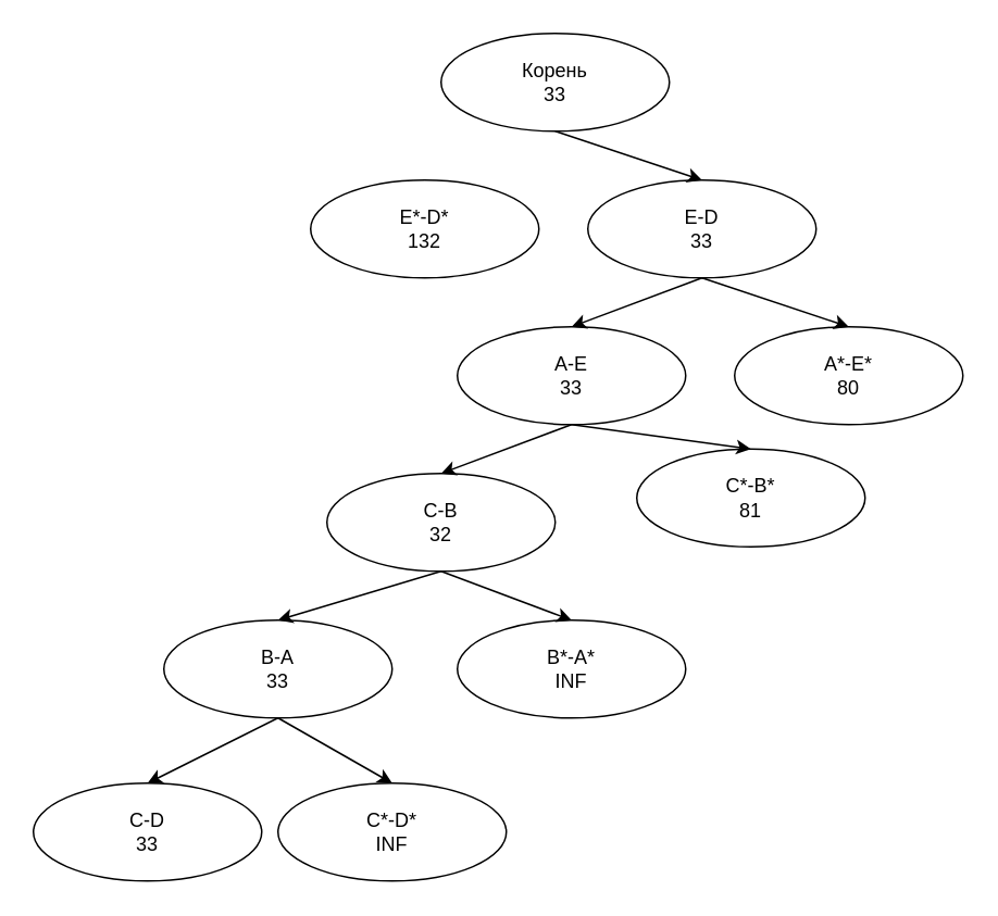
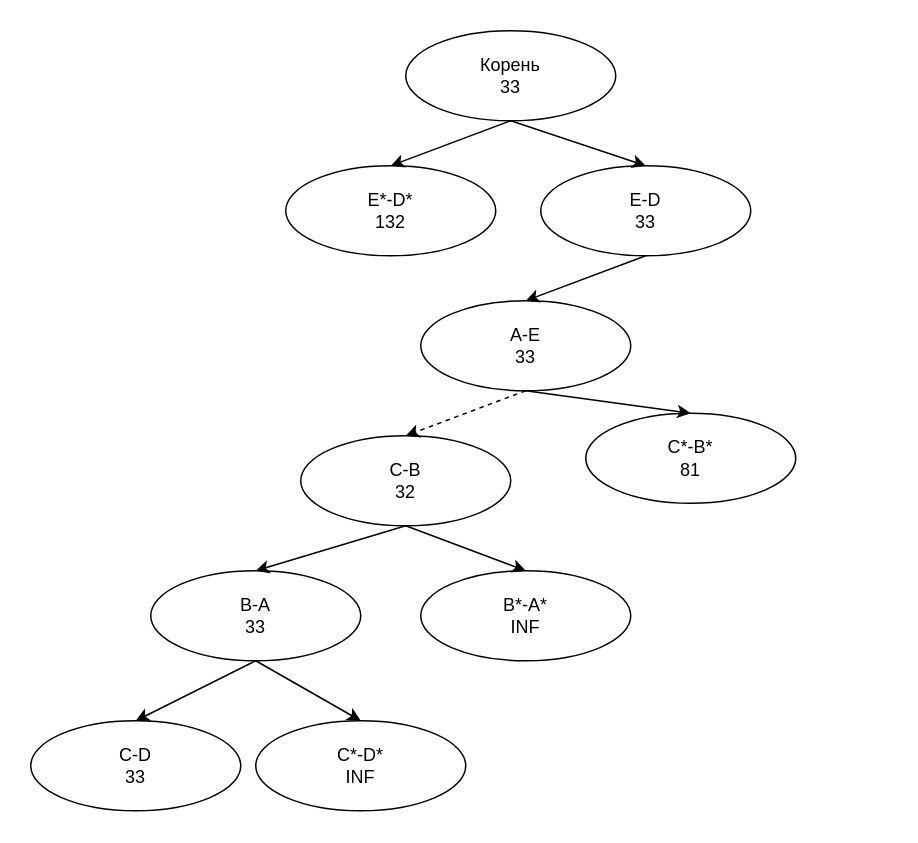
  <mxCell id="0" />
  <mxCell id="1" parent="0" />
  <mxCell id="2" value="Корень&lt;div&gt;33&lt;/div&gt;" style="ellipse;whiteSpace=wrap;html=1;" vertex="1" parent="1"><mxGeometry x="270" y="20" width="140" height="60" as="geometry" /></mxCell>
  <mxCell id="3" value="E*-D*&lt;div&gt;132&lt;/div&gt;" style="ellipse;whiteSpace=wrap;html=1;" vertex="1" parent="1"><mxGeometry x="190" y="110" width="140" height="60" as="geometry" /></mxCell>
  <mxCell id="4" value="E-D&lt;div&gt;33&lt;/div&gt;" style="ellipse;whiteSpace=wrap;html=1;" vertex="1" parent="1"><mxGeometry x="360" y="110" width="140" height="60" as="geometry" /></mxCell>
  <mxCell id="5" value="A-E&lt;br&gt;&lt;div&gt;33&lt;/div&gt;" style="ellipse;whiteSpace=wrap;html=1;" vertex="1" parent="1"><mxGeometry x="280" y="200" width="140" height="60" as="geometry" /></mxCell>
- <mxCell id="6" value="A*-E*&lt;div&gt;80&lt;/div&gt;" style="ellipse;whiteSpace=wrap;html=1;" vertex="1" parent="1"><mxGeometry x="450" y="200" width="140" height="60" as="geometry" /></mxCell>
  <mxCell id="7" value="C-B&lt;br&gt;&lt;div&gt;32&lt;/div&gt;" style="ellipse;whiteSpace=wrap;html=1;" vertex="1" parent="1"><mxGeometry x="200" y="290" width="140" height="60" as="geometry" /></mxCell>
  <mxCell id="8" value="C*-B*&lt;br&gt;&lt;div&gt;81&lt;/div&gt;" style="ellipse;whiteSpace=wrap;html=1;" vertex="1" parent="1"><mxGeometry x="390" y="275" width="140" height="60" as="geometry" /></mxCell>
  <mxCell id="9" value="B-A&lt;div&gt;33&lt;/div&gt;" style="ellipse;whiteSpace=wrap;html=1;" vertex="1" parent="1"><mxGeometry x="100" y="380" width="140" height="60" as="geometry" /></mxCell>
  <mxCell id="10" value="B*-A*&lt;div&gt;INF&lt;/div&gt;" style="ellipse;whiteSpace=wrap;html=1;" vertex="1" parent="1"><mxGeometry x="280" y="380" width="140" height="60" as="geometry" /></mxCell>
  <mxCell id="11" value="C-D&lt;div&gt;33&lt;/div&gt;" style="ellipse;whiteSpace=wrap;html=1;" vertex="1" parent="1"><mxGeometry x="20" y="480" width="140" height="60" as="geometry" /></mxCell>
  <mxCell id="12" value="C*-D*&lt;div&gt;INF&lt;/div&gt;" style="ellipse;whiteSpace=wrap;html=1;" vertex="1" parent="1"><mxGeometry x="170" y="480" width="140" height="60" as="geometry" /></mxCell>
+ <mxCell id="13" value="" style="endArrow=classic;html=1;rounded=0;exitX=0.5;exitY=1;exitDx=0;exitDy=0;entryX=0.5;entryY=0;entryDx=0;entryDy=0;" edge="1" parent="1" source="2" target="3"><mxGeometry width="50" height="50" relative="1" as="geometry"><mxPoint x="450" y="320" as="sourcePoint" /><mxPoint x="500" y="270" as="targetPoint" /></mxGeometry></mxCell>
  <mxCell id="14" value="" style="endArrow=classic;html=1;rounded=0;exitX=0.5;exitY=1;exitDx=0;exitDy=0;entryX=0.5;entryY=0;entryDx=0;entryDy=0;" edge="1" parent="1" source="2" target="4"><mxGeometry width="50" height="50" relative="1" as="geometry"><mxPoint x="350" y="110" as="sourcePoint" /><mxPoint x="240" y="130" as="targetPoint" /></mxGeometry></mxCell>
  <mxCell id="15" value="" style="endArrow=classic;html=1;rounded=0;exitX=0.5;exitY=1;exitDx=0;exitDy=0;entryX=0.5;entryY=0;entryDx=0;entryDy=0;" edge="1" parent="1" source="4" target="5"><mxGeometry width="50" height="50" relative="1" as="geometry"><mxPoint x="350" y="90" as="sourcePoint" /><mxPoint x="440" y="120" as="targetPoint" /></mxGeometry></mxCell>
- <mxCell id="16" value="" style="endArrow=classic;html=1;rounded=0;exitX=0.5;exitY=1;exitDx=0;exitDy=0;entryX=0.5;entryY=0;entryDx=0;entryDy=0;" edge="1" parent="1" source="4" target="6"><mxGeometry width="50" height="50" relative="1" as="geometry"><mxPoint x="440" y="180" as="sourcePoint" /><mxPoint x="400" y="220" as="targetPoint" /></mxGeometry></mxCell>
- <mxCell id="17" value="" style="endArrow=classic;html=1;rounded=0;entryX=0.5;entryY=0;entryDx=0;entryDy=0;exitX=0.5;exitY=1;exitDx=0;exitDy=0;" edge="1" parent="1" source="5" target="7"><mxGeometry width="50" height="50" relative="1" as="geometry"><mxPoint x="350" y="270" as="sourcePoint" /><mxPoint x="360" y="210" as="targetPoint" /></mxGeometry></mxCell>
+ <mxCell id="17" value="" style="endArrow=classic;html=1;rounded=0;entryX=0.5;entryY=0;entryDx=0;entryDy=0;exitX=0.5;exitY=1;exitDx=0;exitDy=0;dashed=1;" edge="1" parent="1" source="5" target="7"><mxGeometry width="50" height="50" relative="1" as="geometry"><mxPoint x="350" y="270" as="sourcePoint" /><mxPoint x="360" y="210" as="targetPoint" /></mxGeometry></mxCell>
  <mxCell id="18" value="" style="endArrow=classic;html=1;rounded=0;entryX=0.5;entryY=0;entryDx=0;entryDy=0;exitX=0.5;exitY=1;exitDx=0;exitDy=0;" edge="1" parent="1" source="5" target="8"><mxGeometry width="50" height="50" relative="1" as="geometry"><mxPoint x="360" y="270" as="sourcePoint" /><mxPoint x="250" y="300" as="targetPoint" /></mxGeometry></mxCell>
  <mxCell id="19" value="" style="endArrow=classic;html=1;rounded=0;entryX=0.5;entryY=0;entryDx=0;entryDy=0;exitX=0.5;exitY=1;exitDx=0;exitDy=0;" edge="1" parent="1" source="7" target="9"><mxGeometry width="50" height="50" relative="1" as="geometry"><mxPoint x="360" y="270" as="sourcePoint" /><mxPoint x="280" y="300" as="targetPoint" /></mxGeometry></mxCell>
  <mxCell id="20" value="" style="endArrow=classic;html=1;rounded=0;entryX=0.5;entryY=0;entryDx=0;entryDy=0;exitX=0.5;exitY=1;exitDx=0;exitDy=0;" edge="1" parent="1" source="7" target="10"><mxGeometry width="50" height="50" relative="1" as="geometry"><mxPoint x="280" y="360" as="sourcePoint" /><mxPoint x="180" y="390" as="targetPoint" /></mxGeometry></mxCell>
  <mxCell id="21" value="" style="endArrow=classic;html=1;rounded=0;entryX=0.5;entryY=0;entryDx=0;entryDy=0;exitX=0.5;exitY=1;exitDx=0;exitDy=0;" edge="1" parent="1" source="9" target="11"><mxGeometry width="50" height="50" relative="1" as="geometry"><mxPoint x="280" y="360" as="sourcePoint" /><mxPoint x="180" y="390" as="targetPoint" /></mxGeometry></mxCell>
  <mxCell id="22" value="" style="endArrow=classic;html=1;rounded=0;entryX=0.5;entryY=0;entryDx=0;entryDy=0;exitX=0.5;exitY=1;exitDx=0;exitDy=0;" edge="1" parent="1" source="9" target="12"><mxGeometry width="50" height="50" relative="1" as="geometry"><mxPoint x="180" y="450" as="sourcePoint" /><mxPoint x="70" y="490" as="targetPoint" /></mxGeometry></mxCell>
